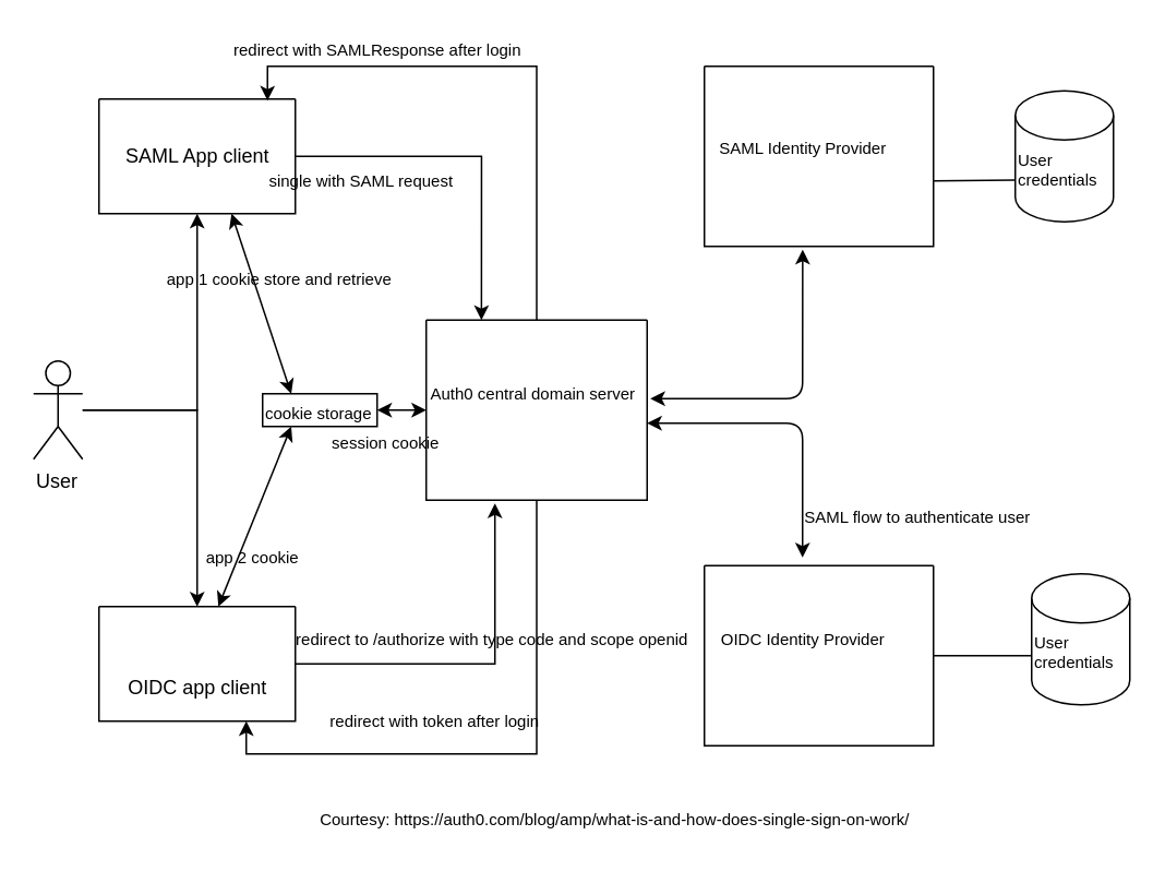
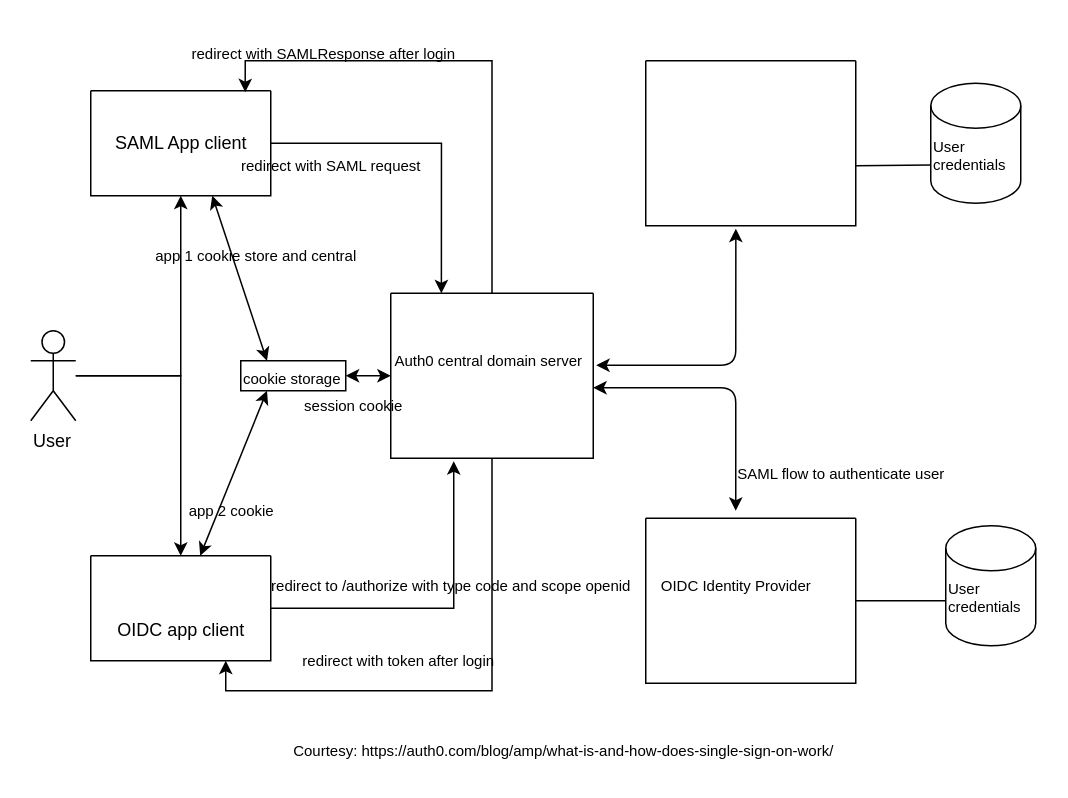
  <mxCell id="0" />
  <mxCell id="1" parent="0" />
  <mxCell id="2" style="edgeStyle=orthogonalEdgeStyle;rounded=0;orthogonalLoop=1;jettySize=auto;html=1;" parent="1" source="4" target="6" edge="1"><mxGeometry relative="1" as="geometry" /></mxCell>
  <mxCell id="3" style="edgeStyle=orthogonalEdgeStyle;rounded=0;orthogonalLoop=1;jettySize=auto;html=1;" parent="1" source="4" target="9" edge="1"><mxGeometry relative="1" as="geometry" /></mxCell>
  <mxCell id="4" value="User" style="shape=umlActor;verticalLabelPosition=bottom;verticalAlign=top;outlineConnect=0;fontStyle=0;html=1;align=left;" parent="1" vertex="1"><mxGeometry x="20" y="220" width="30" height="60" as="geometry" /></mxCell>
  <mxCell id="5" style="edgeStyle=orthogonalEdgeStyle;rounded=0;orthogonalLoop=1;jettySize=auto;html=1;entryX=0.25;entryY=0;entryDx=0;entryDy=0;fontSize=10;" parent="1" source="6" target="13" edge="1"><mxGeometry relative="1" as="geometry" /></mxCell>
  <mxCell id="6" value="" style="swimlane;startSize=0;align=left;verticalAlign=top;html=1;" parent="1" vertex="1"><mxGeometry x="60" y="60" width="120" height="70" as="geometry" /></mxCell>
  <mxCell id="7" value="SAML App client" style="text;html=1;align=center;verticalAlign=middle;resizable=0;points=[];autosize=1;strokeColor=none;" parent="6" vertex="1"><mxGeometry x="10" y="25" width="100" height="20" as="geometry" /></mxCell>
  <mxCell id="8" style="edgeStyle=orthogonalEdgeStyle;rounded=0;orthogonalLoop=1;jettySize=auto;html=1;exitX=1;exitY=0.5;exitDx=0;exitDy=0;entryX=0.311;entryY=1.018;entryDx=0;entryDy=0;entryPerimeter=0;" edge="1" parent="1" source="9" target="13"><mxGeometry relative="1" as="geometry" /></mxCell>
  <mxCell id="9" value="" style="swimlane;startSize=0;align=left;verticalAlign=top;html=1;" parent="1" vertex="1"><mxGeometry x="60" y="370" width="120" height="70" as="geometry" /></mxCell>
  <mxCell id="10" value="OIDC app client" style="text;html=1;align=center;verticalAlign=middle;resizable=0;points=[];autosize=1;strokeColor=none;" parent="1" vertex="1"><mxGeometry x="70" y="410" width="100" height="20" as="geometry" /></mxCell>
  <mxCell id="11" style="edgeStyle=orthogonalEdgeStyle;rounded=0;orthogonalLoop=1;jettySize=auto;html=1;entryX=0.858;entryY=0.014;entryDx=0;entryDy=0;entryPerimeter=0;fontSize=10;" parent="1" source="13" target="6" edge="1"><mxGeometry relative="1" as="geometry"><Array as="points"><mxPoint x="328" y="40" /><mxPoint x="163" y="40" /></Array></mxGeometry></mxCell>
  <mxCell id="12" style="edgeStyle=orthogonalEdgeStyle;rounded=0;orthogonalLoop=1;jettySize=auto;html=1;entryX=0.75;entryY=1;entryDx=0;entryDy=0;fontSize=10;" parent="1" source="13" target="9" edge="1"><mxGeometry relative="1" as="geometry"><Array as="points"><mxPoint x="328" y="460" /><mxPoint x="150" y="460" /></Array></mxGeometry></mxCell>
  <mxCell id="13" value="" style="swimlane;startSize=0;align=left;verticalAlign=top;html=1;" parent="1" vertex="1"><mxGeometry x="260" y="195" width="135" height="110" as="geometry" /></mxCell>
  <mxCell id="14" value="Auth0 central domain server" style="text;html=1;align=center;verticalAlign=middle;resizable=0;points=[];autosize=1;strokeColor=none;fontSize=10;" parent="13" vertex="1"><mxGeometry x="-5" y="35" width="140" height="20" as="geometry" /></mxCell>
- <mxCell id="15" value="single with SAML request" style="text;html=1;align=center;verticalAlign=middle;resizable=0;points=[];autosize=1;strokeColor=none;fontSize=10;" parent="1" vertex="1"><mxGeometry x="150" y="100" width="140" height="20" as="geometry" /></mxCell>
- <mxCell id="16" value="redirect with SAMLResponse after login" style="text;html=1;align=center;verticalAlign=middle;resizable=0;points=[];autosize=1;strokeColor=none;fontSize=10;" parent="1" vertex="1"><mxGeometry x="135" y="20" width="190" height="20" as="geometry" /></mxCell>
+ <mxCell id="15" value="redirect with SAML request" style="text;html=1;align=center;verticalAlign=middle;resizable=0;points=[];autosize=1;strokeColor=none;fontSize=10;" parent="1" vertex="1"><mxGeometry x="150" y="100" width="140" height="20" as="geometry" /></mxCell>
+ <mxCell id="16" value="redirect with SAMLResponse after login" style="text;html=1;align=center;verticalAlign=middle;resizable=0;points=[];autosize=1;strokeColor=none;fontSize=10;" parent="1" vertex="1"><mxGeometry x="120" y="25" width="190" height="20" as="geometry" /></mxCell>
  <mxCell id="17" value="redirect with token after login" style="text;html=1;align=center;verticalAlign=middle;resizable=0;points=[];autosize=1;strokeColor=none;fontSize=10;" parent="1" vertex="1"><mxGeometry x="195" y="430" width="140" height="20" as="geometry" /></mxCell>
  <mxCell id="18" value="" style="swimlane;startSize=0;fontSize=10;align=left;verticalAlign=top;html=1;" parent="1" vertex="1"><mxGeometry x="430" y="40" width="140" height="110" as="geometry" /></mxCell>
- <mxCell id="19" value="SAML Identity Provider" style="text;html=1;align=center;verticalAlign=middle;resizable=0;points=[];autosize=1;strokeColor=none;fontSize=10;" parent="1" vertex="1"><mxGeometry x="430" y="80" width="120" height="20" as="geometry" /></mxCell>
  <mxCell id="20" style="edgeStyle=orthogonalEdgeStyle;rounded=0;orthogonalLoop=1;jettySize=auto;html=1;entryX=0.167;entryY=0.625;entryDx=0;entryDy=0;entryPerimeter=0;fontSize=10;" parent="1" source="21" target="26" edge="1"><mxGeometry relative="1" as="geometry" /></mxCell>
  <mxCell id="21" value="" style="swimlane;startSize=0;fontSize=10;align=left;verticalAlign=top;html=1;" parent="1" vertex="1"><mxGeometry x="430" y="345" width="140" height="110" as="geometry" /></mxCell>
  <mxCell id="22" value="OIDC Identity Provider" style="text;html=1;align=center;verticalAlign=middle;resizable=0;points=[];autosize=1;strokeColor=none;fontSize=10;" parent="1" vertex="1"><mxGeometry x="430" y="380" width="120" height="20" as="geometry" /></mxCell>
  <mxCell id="23" value="" style="endArrow=classic;startArrow=classic;html=1;fontSize=10;exitX=1.014;exitY=0.65;exitDx=0;exitDy=0;exitPerimeter=0;entryX=0.429;entryY=1.018;entryDx=0;entryDy=0;entryPerimeter=0;" parent="1" source="14" target="18" edge="1"><mxGeometry width="50" height="50" relative="1" as="geometry"><mxPoint x="430" y="260" as="sourcePoint" /><mxPoint x="480" y="210" as="targetPoint" /><Array as="points"><mxPoint x="490" y="243" /></Array></mxGeometry></mxCell>
  <mxCell id="24" value="" style="endArrow=classic;startArrow=classic;html=1;fontSize=10;exitX=1.014;exitY=0.65;exitDx=0;exitDy=0;exitPerimeter=0;" parent="1" edge="1"><mxGeometry width="50" height="50" relative="1" as="geometry"><mxPoint x="395" y="258" as="sourcePoint" /><mxPoint x="490" y="340" as="targetPoint" /><Array as="points"><mxPoint x="490" y="258" /></Array></mxGeometry></mxCell>
  <mxCell id="25" value="User credentials" style="shape=cylinder3;whiteSpace=wrap;html=1;boundedLbl=1;backgroundOutline=1;size=15;fontSize=10;align=left;verticalAlign=top;" parent="1" vertex="1"><mxGeometry x="620" y="55" width="60" height="80" as="geometry" /></mxCell>
  <mxCell id="26" value="User credentials" style="shape=cylinder3;whiteSpace=wrap;html=1;boundedLbl=1;backgroundOutline=1;size=15;fontSize=10;align=left;verticalAlign=top;" parent="1" vertex="1"><mxGeometry x="630" y="350" width="60" height="80" as="geometry" /></mxCell>
  <mxCell id="27" value="" style="endArrow=none;html=1;fontSize=10;" parent="1" edge="1"><mxGeometry width="50" height="50" relative="1" as="geometry"><mxPoint x="570" y="110" as="sourcePoint" /><mxPoint x="620" y="109.5" as="targetPoint" /></mxGeometry></mxCell>
  <mxCell id="28" value="SAML flow to authenticate user" style="text;html=1;align=center;verticalAlign=middle;resizable=0;points=[];autosize=1;strokeColor=none;fontSize=10;" parent="1" vertex="1"><mxGeometry x="485" y="305" width="150" height="20" as="geometry" /></mxCell>
  <mxCell id="29" value="&lt;font size=&quot;1&quot;&gt;cookie storage&lt;/font&gt;" style="rounded=0;whiteSpace=wrap;html=1;fontSize=10;align=left;verticalAlign=top;" parent="1" vertex="1"><mxGeometry x="160" y="240" width="70" height="20" as="geometry" /></mxCell>
  <mxCell id="30" value="" style="endArrow=classic;startArrow=classic;html=1;fontSize=10;exitX=1;exitY=0.5;exitDx=0;exitDy=0;" parent="1" source="29" edge="1"><mxGeometry width="50" height="50" relative="1" as="geometry"><mxPoint x="240" y="250" as="sourcePoint" /><mxPoint x="260" y="250" as="targetPoint" /></mxGeometry></mxCell>
  <mxCell id="31" value="session cookie" style="text;html=1;align=center;verticalAlign=middle;resizable=0;points=[];autosize=1;strokeColor=none;fontSize=10;" parent="1" vertex="1"><mxGeometry x="195" y="260" width="80" height="20" as="geometry" /></mxCell>
  <mxCell id="32" value="" style="endArrow=classic;startArrow=classic;html=1;fontSize=10;entryX=0.675;entryY=1;entryDx=0;entryDy=0;entryPerimeter=0;exitX=0.25;exitY=0;exitDx=0;exitDy=0;" parent="1" source="29" target="6" edge="1"><mxGeometry width="50" height="50" relative="1" as="geometry"><mxPoint x="140" y="210" as="sourcePoint" /><mxPoint x="140" y="160" as="targetPoint" /></mxGeometry></mxCell>
  <mxCell id="33" value="" style="endArrow=classic;startArrow=classic;html=1;fontSize=10;entryX=0.25;entryY=1;entryDx=0;entryDy=0;exitX=0.608;exitY=0;exitDx=0;exitDy=0;exitPerimeter=0;" parent="1" source="9" target="29" edge="1"><mxGeometry width="50" height="50" relative="1" as="geometry"><mxPoint x="150" y="320" as="sourcePoint" /><mxPoint x="200" y="270" as="targetPoint" /></mxGeometry></mxCell>
- <mxCell id="34" value="app 1 cookie store and retrieve" style="text;html=1;align=center;verticalAlign=middle;resizable=0;points=[];autosize=1;strokeColor=none;fontSize=10;" parent="1" vertex="1"><mxGeometry x="95" y="160" width="150" height="20" as="geometry" /></mxCell>
+ <mxCell id="34" value="app 1 cookie store and central" style="text;html=1;align=center;verticalAlign=middle;resizable=0;points=[];autosize=1;strokeColor=none;fontSize=10;" parent="1" vertex="1"><mxGeometry x="95" y="160" width="150" height="20" as="geometry" /></mxCell>
  <mxCell id="35" value="app 2 cookie&amp;nbsp;" style="text;html=1;align=center;verticalAlign=middle;resizable=0;points=[];autosize=1;strokeColor=none;fontSize=10;" parent="1" vertex="1"><mxGeometry x="115" y="330" width="80" height="20" as="geometry" /></mxCell>
  <mxCell id="36" value="&lt;font style=&quot;font-size: 10px&quot;&gt;Courtesy:&amp;nbsp;https://auth0.com/blog/amp/what-is-and-how-does-single-sign-on-work/&lt;/font&gt;" style="text;html=1;align=center;verticalAlign=middle;resizable=0;points=[];autosize=1;strokeColor=none;fontSize=10;" parent="1" vertex="1"><mxGeometry x="185" y="490" width="380" height="20" as="geometry" /></mxCell>
  <mxCell id="37" value="redirect to /authorize with type code and scope openid" style="text;html=1;align=center;verticalAlign=middle;resizable=0;points=[];autosize=1;strokeColor=none;fontSize=10;" parent="1" vertex="1"><mxGeometry x="170" y="380" width="260" height="20" as="geometry" /></mxCell>
